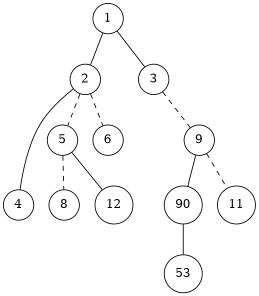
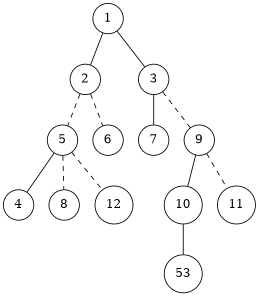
  digraph {
    node [shape=circle]
    edge [dir=none]
    1
    2
    3
    4
    5
    6
+   7
    9
    8
    12
-   10 [label=90]
+   10
    11
    n13 [label=53]
    1 -> 2
    1 -> 3 [style=solid]
-   2 -> 4
+   5 -> 4
    2 -> 5 [style=dashed]
    2 -> 6 [style=dashed]
+   3 -> 7
    3 -> 9 [style=dashed]
    5 -> 8 [style=dashed]
-   5 -> 12
+   5 -> 12 [style=dashed]
    9 -> 10
    9 -> 11 [style=dashed]
    10 -> n13
  }
